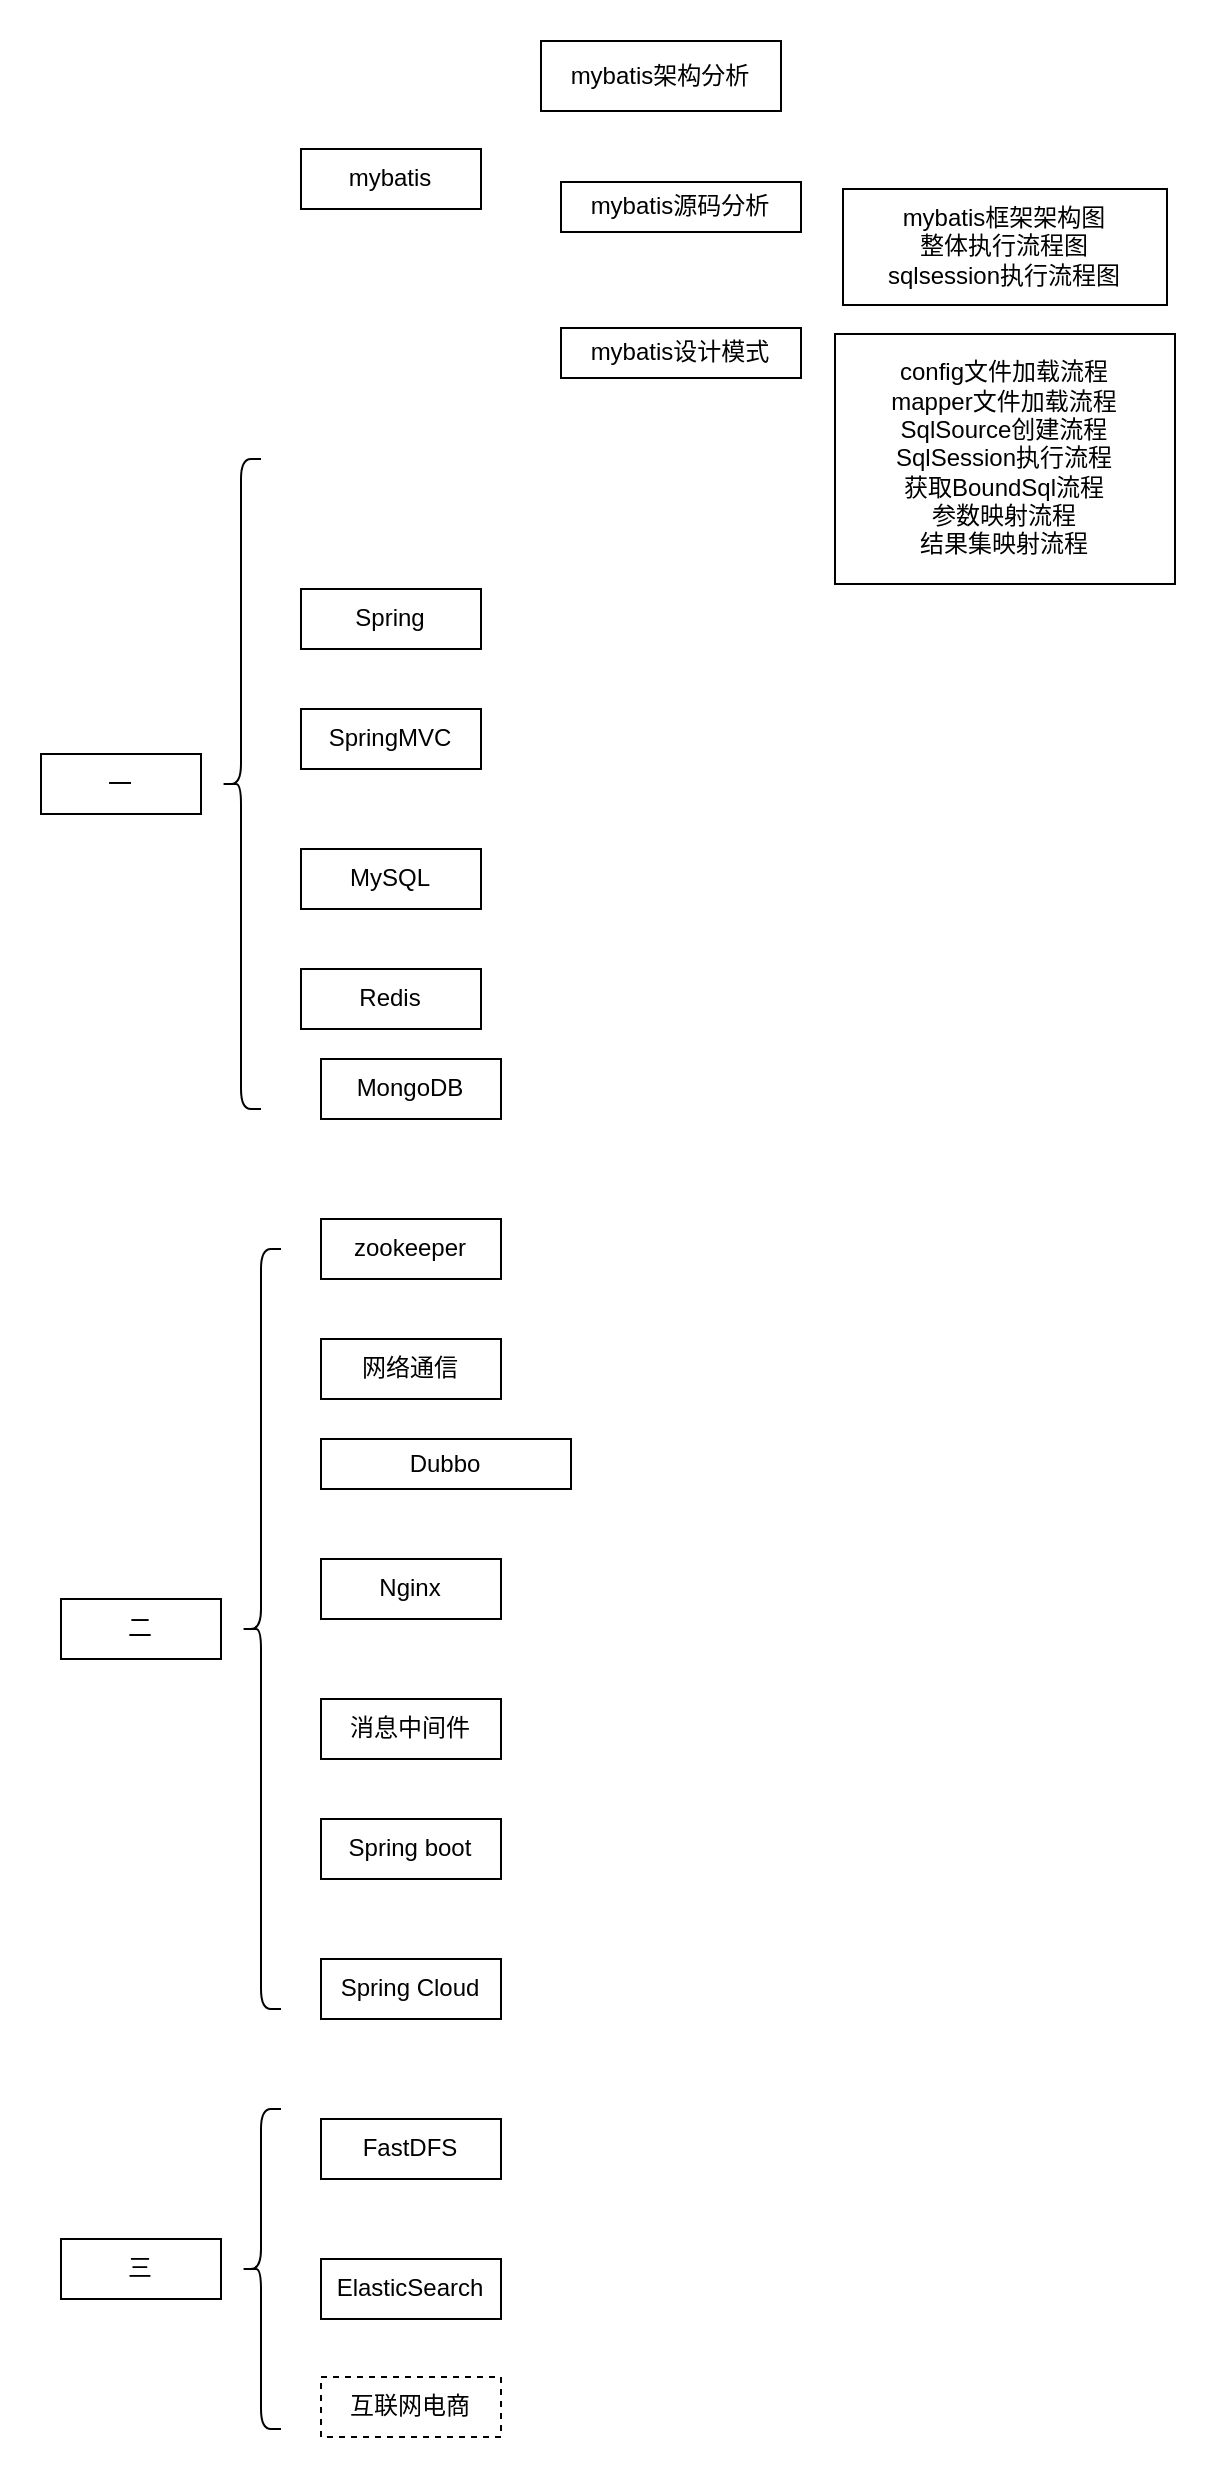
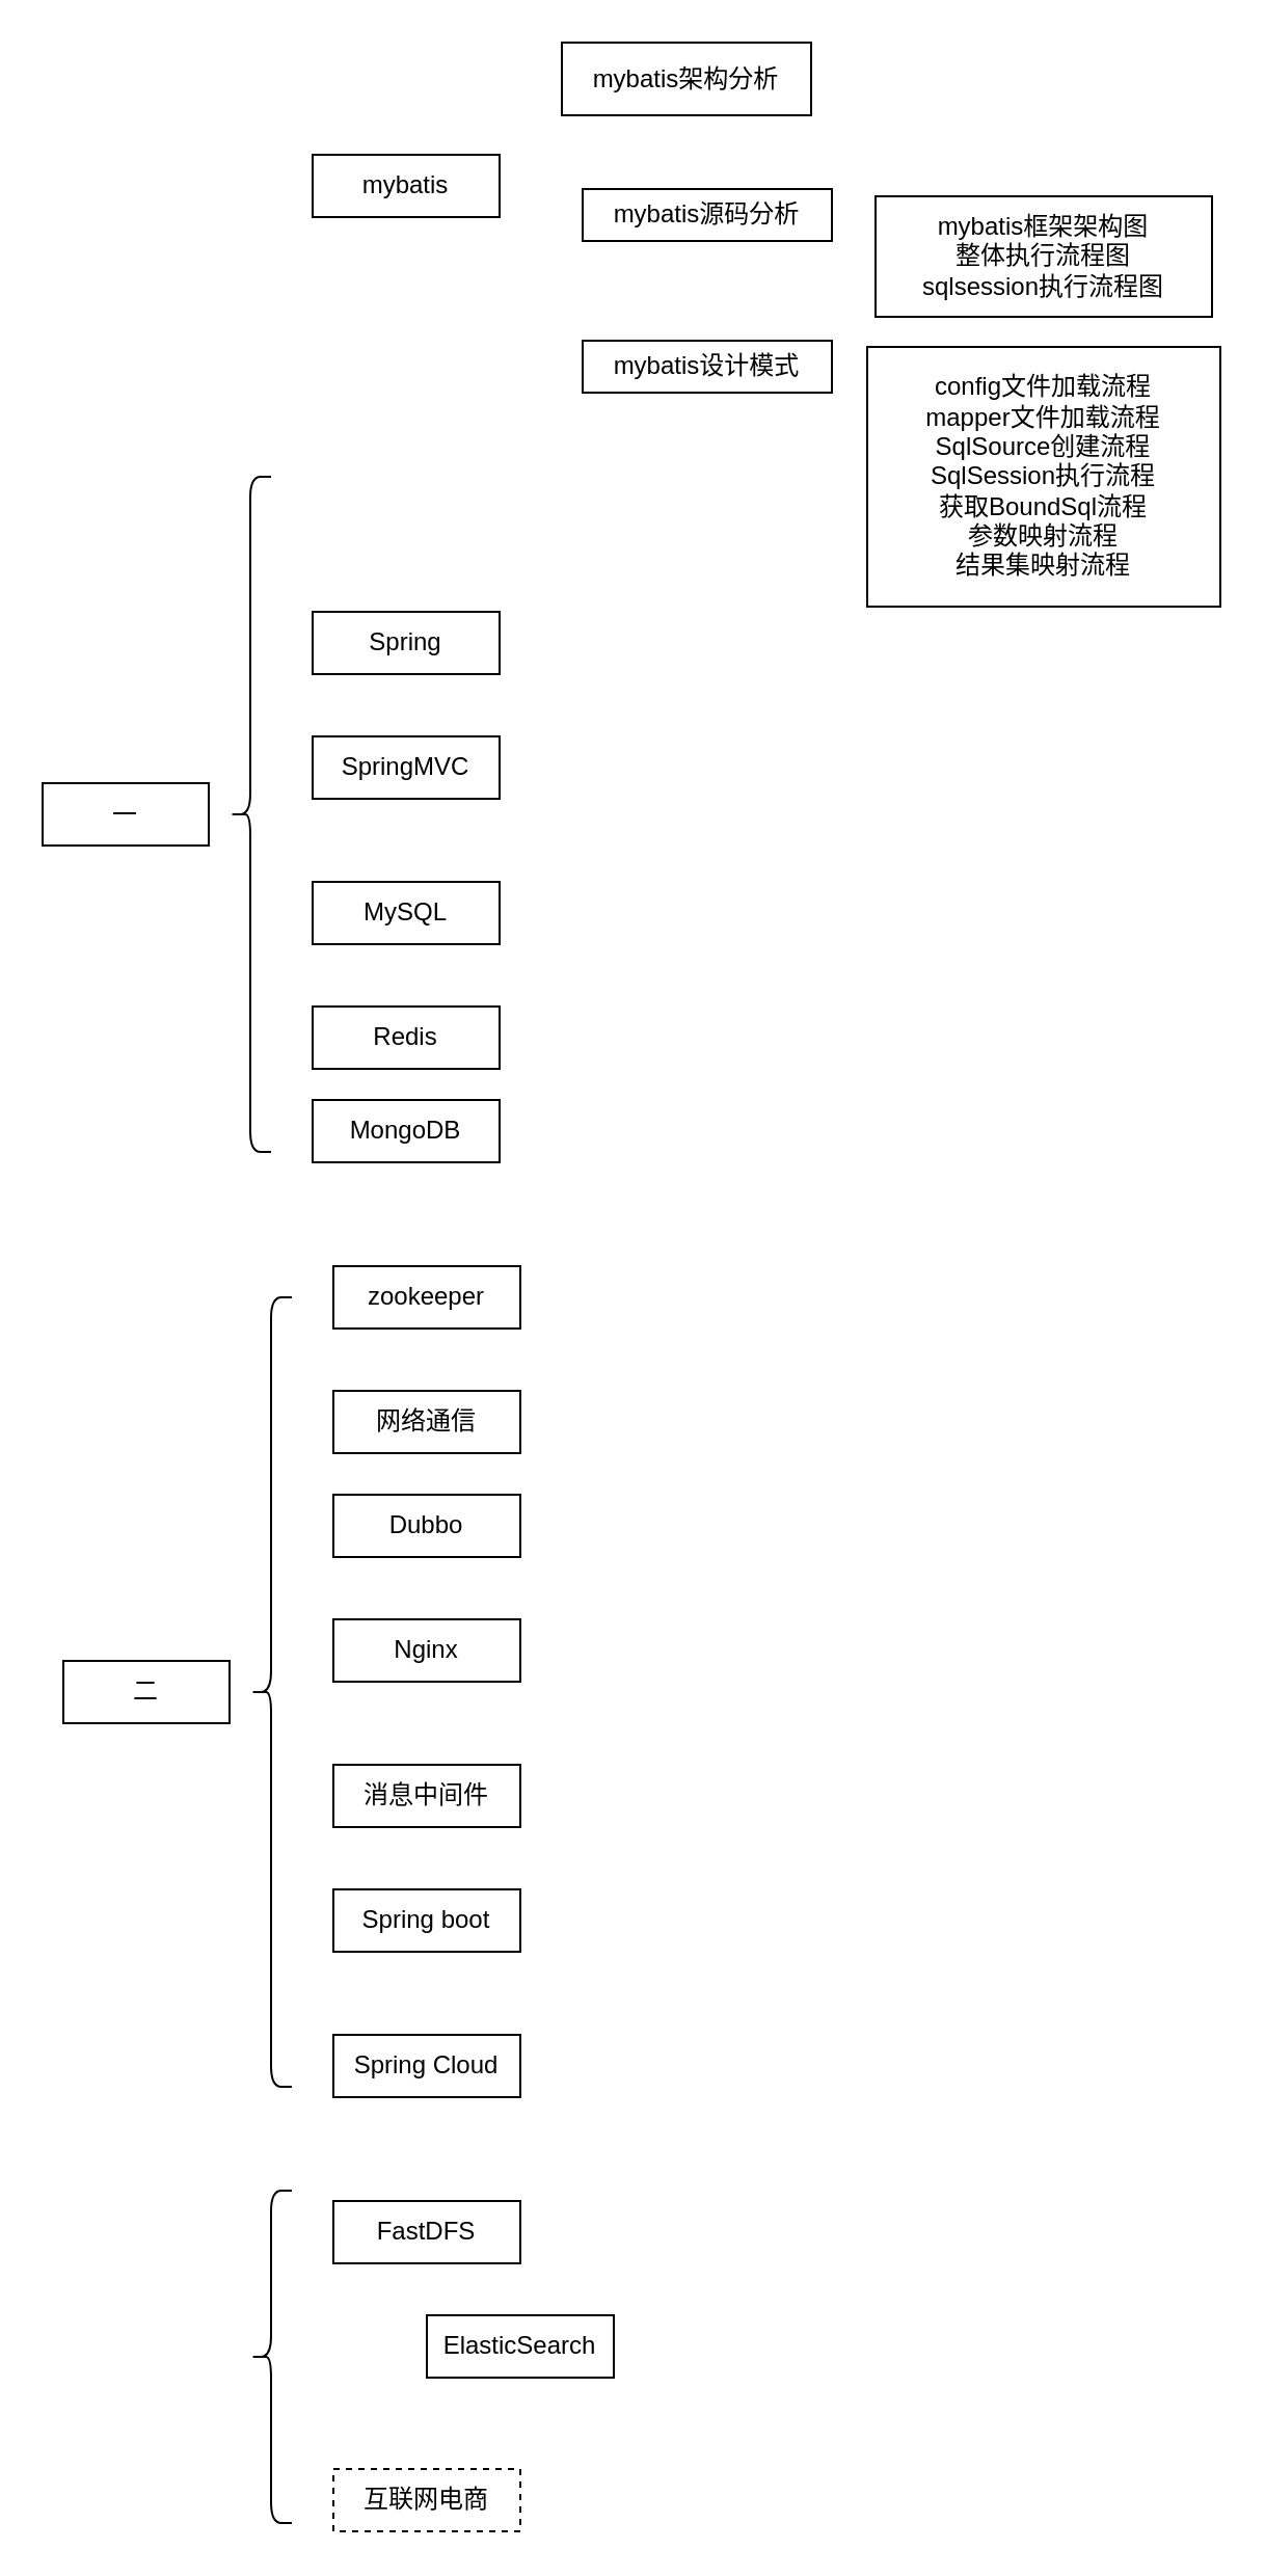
  <mxCell id="0" />
  <mxCell id="1" parent="0" />
  <mxCell id="2" value="mybatis" style="rounded=0;whiteSpace=wrap;html=1;" vertex="1" parent="1"><mxGeometry x="150" y="74" width="90" height="30" as="geometry" /></mxCell>
  <mxCell id="3" value="Spring" style="rounded=0;whiteSpace=wrap;html=1;" vertex="1" parent="1"><mxGeometry x="150" y="294" width="90" height="30" as="geometry" /></mxCell>
  <mxCell id="4" value="SpringMVC" style="rounded=0;whiteSpace=wrap;html=1;" vertex="1" parent="1"><mxGeometry x="150" y="354" width="90" height="30" as="geometry" /></mxCell>
  <mxCell id="5" value="MySQL" style="rounded=0;whiteSpace=wrap;html=1;" vertex="1" parent="1"><mxGeometry x="150" y="424" width="90" height="30" as="geometry" /></mxCell>
  <mxCell id="6" value="Redis" style="rounded=0;whiteSpace=wrap;html=1;" vertex="1" parent="1"><mxGeometry x="150" y="484" width="90" height="30" as="geometry" /></mxCell>
- <mxCell id="7" value="MongoDB" style="rounded=0;whiteSpace=wrap;html=1;" vertex="1" parent="1"><mxGeometry x="160" y="529" width="90" height="30" as="geometry" /></mxCell>
+ <mxCell id="7" value="MongoDB" style="rounded=0;whiteSpace=wrap;html=1;" vertex="1" parent="1"><mxGeometry x="150" y="529" width="90" height="30" as="geometry" /></mxCell>
  <mxCell id="8" value="一" style="rounded=0;whiteSpace=wrap;html=1;" vertex="1" parent="1"><mxGeometry x="20" y="376.5" width="80" height="30" as="geometry" /></mxCell>
  <mxCell id="9" value="zookeeper" style="rounded=0;whiteSpace=wrap;html=1;" vertex="1" parent="1"><mxGeometry x="160" y="609" width="90" height="30" as="geometry" /></mxCell>
  <mxCell id="10" value="网络通信" style="rounded=0;whiteSpace=wrap;html=1;" vertex="1" parent="1"><mxGeometry x="160" y="669" width="90" height="30" as="geometry" /></mxCell>
- <mxCell id="11" value="Dubbo" style="rounded=0;whiteSpace=wrap;html=1;" vertex="1" parent="1"><mxGeometry x="160" y="719" width="125" height="25" as="geometry" /></mxCell>
+ <mxCell id="11" value="Dubbo" style="rounded=0;whiteSpace=wrap;html=1;" vertex="1" parent="1"><mxGeometry x="160" y="719" width="90" height="30" as="geometry" /></mxCell>
  <mxCell id="12" value="Nginx" style="rounded=0;whiteSpace=wrap;html=1;" vertex="1" parent="1"><mxGeometry x="160" y="779" width="90" height="30" as="geometry" /></mxCell>
  <mxCell id="13" value="消息中间件" style="rounded=0;whiteSpace=wrap;html=1;" vertex="1" parent="1"><mxGeometry x="160" y="849" width="90" height="30" as="geometry" /></mxCell>
  <mxCell id="14" value="Spring boot" style="rounded=0;whiteSpace=wrap;html=1;" vertex="1" parent="1"><mxGeometry x="160" y="909" width="90" height="30" as="geometry" /></mxCell>
  <mxCell id="15" value="Spring Cloud" style="rounded=0;whiteSpace=wrap;html=1;" vertex="1" parent="1"><mxGeometry x="160" y="979" width="90" height="30" as="geometry" /></mxCell>
  <mxCell id="16" value="二" style="rounded=0;whiteSpace=wrap;html=1;" vertex="1" parent="1"><mxGeometry x="30" y="799" width="80" height="30" as="geometry" /></mxCell>
  <mxCell id="17" value="" style="shape=curlyBracket;whiteSpace=wrap;html=1;rounded=1;" vertex="1" parent="1"><mxGeometry x="120" y="624" width="20" height="380" as="geometry" /></mxCell>
  <mxCell id="18" value="" style="shape=curlyBracket;whiteSpace=wrap;html=1;rounded=1;" vertex="1" parent="1"><mxGeometry x="110" y="229" width="20" height="325" as="geometry" /></mxCell>
  <mxCell id="19" value="FastDFS" style="rounded=0;whiteSpace=wrap;html=1;" vertex="1" parent="1"><mxGeometry x="160" y="1059" width="90" height="30" as="geometry" /></mxCell>
- <mxCell id="20" value="ElasticSearch" style="rounded=0;whiteSpace=wrap;html=1;" vertex="1" parent="1"><mxGeometry x="160" y="1129" width="90" height="30" as="geometry" /></mxCell>
+ <mxCell id="20" value="ElasticSearch" style="rounded=0;whiteSpace=wrap;html=1;" vertex="1" parent="1"><mxGeometry x="205" y="1114" width="90" height="30" as="geometry" /></mxCell>
  <mxCell id="21" value="互联网电商" style="rounded=0;whiteSpace=wrap;html=1;dashed=1;" vertex="1" parent="1"><mxGeometry x="160" y="1188" width="90" height="30" as="geometry" /></mxCell>
  <mxCell id="22" value="" style="shape=curlyBracket;whiteSpace=wrap;html=1;rounded=1;" vertex="1" parent="1"><mxGeometry x="120" y="1054" width="20" height="160" as="geometry" /></mxCell>
- <mxCell id="23" value="三" style="rounded=0;whiteSpace=wrap;html=1;" vertex="1" parent="1"><mxGeometry x="30" y="1119" width="80" height="30" as="geometry" /></mxCell>
  <mxCell id="24" value="mybatis架构分析" style="rounded=0;whiteSpace=wrap;html=1;" vertex="1" parent="1"><mxGeometry x="270" y="20" width="120" height="35" as="geometry" /></mxCell>
  <mxCell id="25" value="mybatis源码分析" style="rounded=0;whiteSpace=wrap;html=1;" vertex="1" parent="1"><mxGeometry x="280" y="90.5" width="120" height="25" as="geometry" /></mxCell>
  <mxCell id="26" value="&lt;span style=&quot;text-align: left ; white-space: nowrap&quot;&gt;mybatis框架架构图&lt;br&gt;&lt;/span&gt;&lt;span style=&quot;text-align: left ; white-space: nowrap&quot;&gt;整体执行流程图&lt;br&gt;&lt;/span&gt;&lt;span style=&quot;text-align: left ; white-space: nowrap&quot;&gt;sqlsession执行流程图&lt;/span&gt;&lt;span style=&quot;text-align: left ; white-space: nowrap&quot;&gt;&lt;br&gt;&lt;/span&gt;" style="rounded=0;whiteSpace=wrap;html=1;" vertex="1" parent="1"><mxGeometry x="421" y="94" width="162" height="58" as="geometry" /></mxCell>
  <mxCell id="27" value="&lt;span style=&quot;text-align: left ; white-space: nowrap&quot;&gt;config文件加载流程&lt;br&gt;mapper文件加载流程&lt;br&gt;SqlSource创建流程&lt;br&gt;SqlSession执行流程&lt;br&gt;获取BoundSql流程&lt;br&gt;参数映射流程&lt;br&gt;结果集映射流程&lt;br&gt;&lt;/span&gt;" style="rounded=0;whiteSpace=wrap;html=1;" vertex="1" parent="1"><mxGeometry x="417" y="166.5" width="170" height="125" as="geometry" /></mxCell>
  <mxCell id="28" value="mybatis设计模式" style="rounded=0;whiteSpace=wrap;html=1;" vertex="1" parent="1"><mxGeometry x="280" y="163.5" width="120" height="25" as="geometry" /></mxCell>
